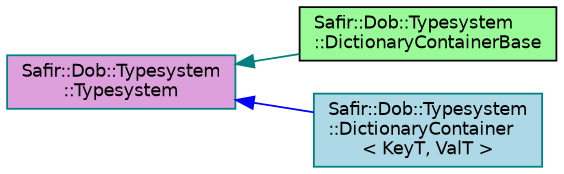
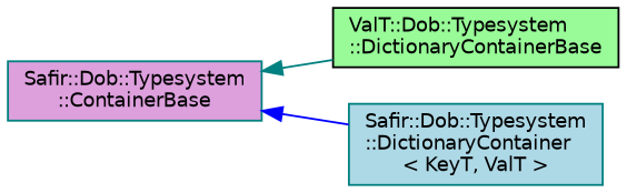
  digraph {
    rankdir=LR
    node [color=teal fontname=Helvetica fontsize=10 shape=box style=filled]
    edge [dir=back fontname=Helvetica fontsize=10 labelfontname=Helvetica labelfontsize=10 style=solid]
-   n1 [color=black fillcolor=palegreen fontcolor=black height=0.2 label="Safir::Dob::Typesystem\l::DictionaryContainerBase" width=0.4]
+   n1 [color=black fillcolor=palegreen fontcolor=black height=0.2 label="ValT::Dob::Typesystem\l::DictionaryContainerBase" width=0.4]
    n2 [fillcolor=lightblue height=0.2 label="Safir::Dob::Typesystem\l::DictionaryContainer\l\< KeyT, ValT \>" width=0.4]
-   n3 [fillcolor=plum height=0.2 label="Safir::Dob::Typesystem\l::Typesystem" width=0.4]
+   n3 [fillcolor=plum height=0.2 label="Safir::Dob::Typesystem\l::ContainerBase" width=0.4]
    n3 -> n1 [color=teal]
    n3 -> n2 [color=blue]
  }
